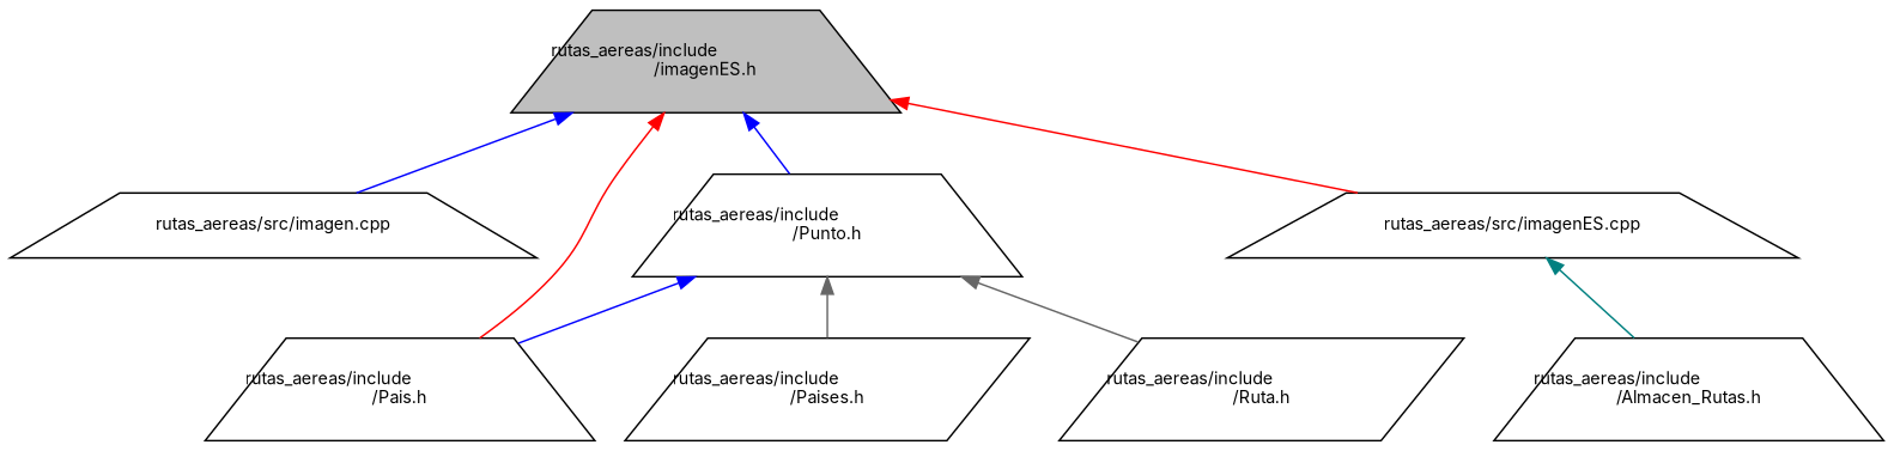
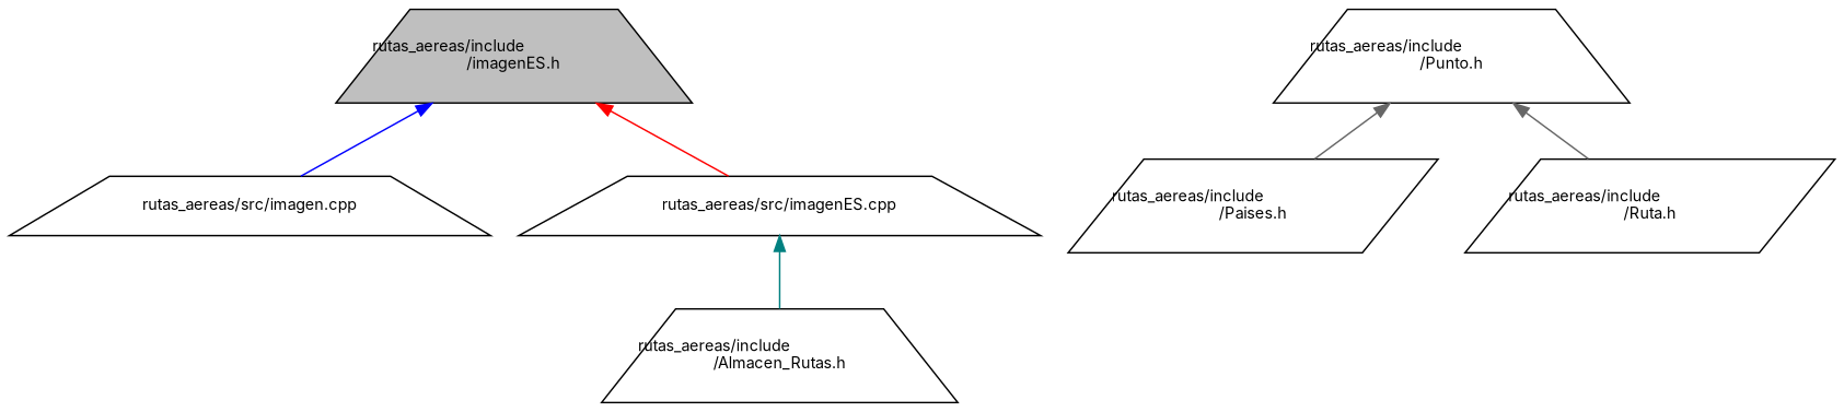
  digraph {
    fontname=Inter
    node [color=black fillcolor=white fontname=Inter fontsize=10 shape=trapezium style=filled]
    edge [color=blue dir=back fontname=Inter fontsize=10 labelfontname=Helvetica labelfontsize=10 style=solid]
    n1 [fillcolor=grey75 fontcolor=black height=0.2 label="rutas_aereas/include\l/imagenES.h" width=0.4]
    n2 [height=0.2 label="rutas_aereas/src/imagen.cpp" width=0.4]
-   n3 [height=0.2 label="rutas_aereas/include\l/Pais.h" width=0.4]
    n4 [height=0.2 label="rutas_aereas/include\l/Punto.h" width=0.4]
    n5 [height=0.2 label="rutas_aereas/src/imagenES.cpp" width=0.4]
    n6 [height=0.2 label="rutas_aereas/include\l/Paises.h" shape=parallelogram width=0.4]
    n7 [height=0.2 label="rutas_aereas/include\l/Ruta.h" shape=parallelogram width=0.4]
    n8 [height=0.2 label="rutas_aereas/include\l/Almacen_Rutas.h" width=0.4]
    n1 -> n2
-   n1 -> n3 [color=red]
-   n1 -> n4
    n1 -> n5 [color=red]
-   n4 -> n3
    n4 -> n6 [color=gray40]
    n4 -> n7 [color=gray40]
    n5 -> n8 [color=teal]
  }
